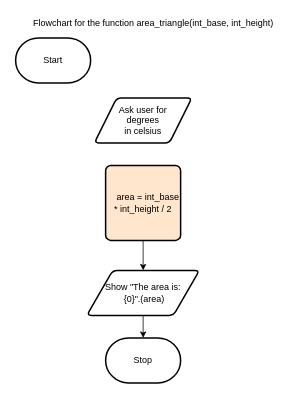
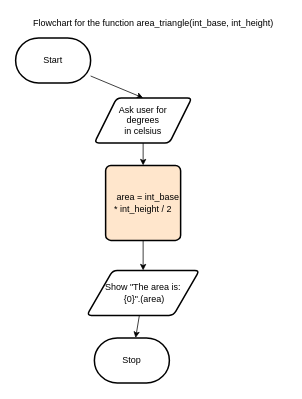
  <mxCell id="0" />
  <mxCell id="1" parent="0" />
+ <mxCell id="2" style="edgeStyle=none;html=1;entryX=0.5;entryY=0;entryDx=0;entryDy=0;" parent="1" source="3" target="5" edge="1"><mxGeometry relative="1" as="geometry" /></mxCell>
  <mxCell id="3" value="Start" style="strokeWidth=2;html=1;shape=mxgraph.flowchart.terminator;whiteSpace=wrap;" parent="1" vertex="1"><mxGeometry x="20" y="50" width="100" height="60" as="geometry" /></mxCell>
+ <mxCell id="4" style="edgeStyle=none;html=1;" edge="1" parent="1" source="5" target="7"><mxGeometry relative="1" as="geometry" /></mxCell>
  <mxCell id="5" value="Ask user for &lt;br&gt;degrees &lt;br&gt;in celsius" style="shape=parallelogram;html=1;strokeWidth=2;perimeter=parallelogramPerimeter;whiteSpace=wrap;rounded=1;arcSize=12;size=0.23;" parent="1" vertex="1"><mxGeometry x="125" y="130" width="130" height="60" as="geometry" /></mxCell>
  <mxCell id="6" style="edgeStyle=none;html=1;" parent="1" source="7" target="9" edge="1"><mxGeometry relative="1" as="geometry" /></mxCell>
  <mxCell id="7" value="&amp;nbsp; &amp;nbsp; area = int_base * int_height / 2" style="rounded=1;whiteSpace=wrap;html=1;absoluteArcSize=1;arcSize=14;strokeWidth=2;fillColor=#ffe6cc;" parent="1" vertex="1"><mxGeometry x="140" y="220" width="100" height="100" as="geometry" /></mxCell>
  <mxCell id="8" style="edgeStyle=none;html=1;" edge="1" parent="1" source="9" target="10"><mxGeometry relative="1" as="geometry" /></mxCell>
  <mxCell id="9" value="Show &quot;The area is:&lt;br&gt;&amp;nbsp;{0}&quot;.(area)" style="shape=parallelogram;html=1;strokeWidth=2;perimeter=parallelogramPerimeter;whiteSpace=wrap;rounded=1;arcSize=12;size=0.23;" parent="1" vertex="1"><mxGeometry x="115" y="360" width="150" height="60" as="geometry" /></mxCell>
- <mxCell id="10" value="Stop" style="strokeWidth=2;html=1;shape=mxgraph.flowchart.terminator;whiteSpace=wrap;" parent="1" vertex="1"><mxGeometry x="140" y="450" width="100" height="60" as="geometry" /></mxCell>
+ <mxCell id="10" value="Stop" style="strokeWidth=2;html=1;shape=mxgraph.flowchart.terminator;whiteSpace=wrap;" parent="1" vertex="1"><mxGeometry x="125" y="450" width="100" height="60" as="geometry" /></mxCell>
  <mxCell id="11" value="Flowchart for the function&amp;nbsp;area_triangle(int_base, int_height)&amp;nbsp;" style="text;html=1;align=center;verticalAlign=middle;resizable=0;points=[];autosize=1;strokeColor=none;fillColor=none;" vertex="1" parent="1"><mxGeometry x="30" width="350" height="20" as="geometry" y="20" /></mxCell>
